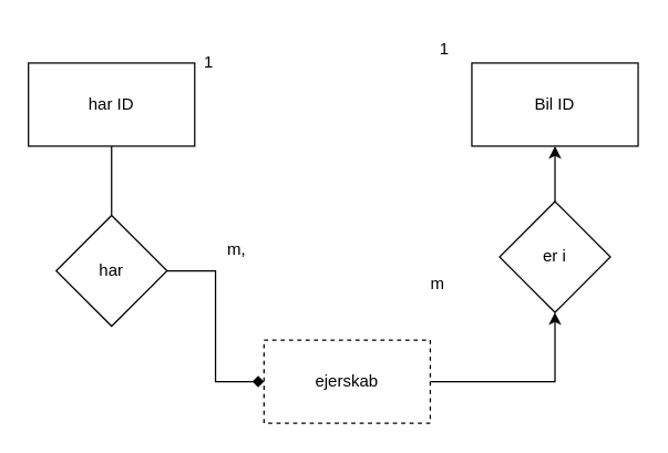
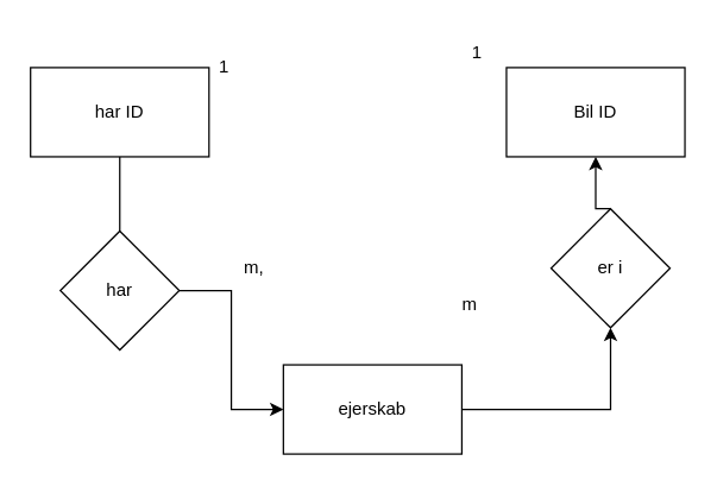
  <mxCell id="0" />
  <mxCell id="1" parent="0" />
  <mxCell id="2" value="har ID" style="rounded=0;whiteSpace=wrap;html=1;" vertex="1" parent="1"><mxGeometry x="20" y="45" width="120" height="60" as="geometry" /></mxCell>
  <mxCell id="3" value="Bil ID" style="rounded=0;whiteSpace=wrap;html=1;" vertex="1" parent="1"><mxGeometry x="340" y="45" width="120" height="60" as="geometry" /></mxCell>
- <mxCell id="4" style="edgeStyle=orthogonalEdgeStyle;rounded=0;orthogonalLoop=1;jettySize=auto;html=1;exitX=1;exitY=0.5;exitDx=0;exitDy=0;entryX=0;entryY=0.5;entryDx=0;entryDy=0;endArrow=diamond;" edge="1" parent="1" source="5" target="9"><mxGeometry relative="1" as="geometry" /></mxCell>
+ <mxCell id="4" style="edgeStyle=orthogonalEdgeStyle;rounded=0;orthogonalLoop=1;jettySize=auto;html=1;exitX=1;exitY=0.5;exitDx=0;exitDy=0;entryX=0;entryY=0.5;entryDx=0;entryDy=0;" edge="1" parent="1" source="5" target="9"><mxGeometry relative="1" as="geometry" /></mxCell>
  <mxCell id="5" value="har" style="rhombus;whiteSpace=wrap;html=1;" vertex="1" parent="1"><mxGeometry x="40" y="155" width="80" height="80" as="geometry" /></mxCell>
  <mxCell id="6" style="edgeStyle=orthogonalEdgeStyle;rounded=0;orthogonalLoop=1;jettySize=auto;html=1;exitX=0.5;exitY=0;exitDx=0;exitDy=0;entryX=0.5;entryY=1;entryDx=0;entryDy=0;" edge="1" parent="1" source="7" target="3"><mxGeometry relative="1" as="geometry" /></mxCell>
- <mxCell id="7" value="er i" style="rhombus;whiteSpace=wrap;html=1;" vertex="1" parent="1"><mxGeometry x="360" y="145" width="80" height="80" as="geometry" /></mxCell>
+ <mxCell id="7" value="er i" style="rhombus;whiteSpace=wrap;html=1;" vertex="1" parent="1"><mxGeometry x="370" y="140" width="80" height="80" as="geometry" /></mxCell>
  <mxCell id="8" style="edgeStyle=orthogonalEdgeStyle;rounded=0;orthogonalLoop=1;jettySize=auto;html=1;exitX=1;exitY=0.5;exitDx=0;exitDy=0;entryX=0.5;entryY=1;entryDx=0;entryDy=0;" edge="1" parent="1" source="9" target="7"><mxGeometry relative="1" as="geometry" /></mxCell>
- <mxCell id="9" value="ejerskab" style="rounded=0;whiteSpace=wrap;html=1;dashed=1;" vertex="1" parent="1"><mxGeometry x="190" y="245" width="120" height="60" as="geometry" /></mxCell>
+ <mxCell id="9" value="ejerskab" style="rounded=0;whiteSpace=wrap;html=1;" vertex="1" parent="1"><mxGeometry x="190" y="245" width="120" height="60" as="geometry" /></mxCell>
  <mxCell id="10" value="" style="endArrow=none;html=1;rounded=0;entryX=0.5;entryY=1;entryDx=0;entryDy=0;" edge="1" parent="1" target="2"><mxGeometry width="50" height="50" relative="1" as="geometry"><mxPoint x="80" y="155" as="sourcePoint" /><mxPoint x="130" y="105" as="targetPoint" /></mxGeometry></mxCell>
  <mxCell id="11" value="1" style="text;html=1;align=center;verticalAlign=middle;resizable=0;points=[];autosize=1;strokeColor=none;fillColor=none;" vertex="1" parent="1"><mxGeometry x="135" y="30" width="30" height="30" as="geometry" /></mxCell>
  <mxCell id="12" value="1" style="text;html=1;align=center;verticalAlign=middle;resizable=0;points=[];autosize=1;strokeColor=none;fillColor=none;" vertex="1" parent="1"><mxGeometry x="305" y="20" width="30" height="30" as="geometry" /></mxCell>
  <mxCell id="13" value="m," style="text;html=1;align=center;verticalAlign=middle;resizable=0;points=[];autosize=1;strokeColor=none;fillColor=none;" vertex="1" parent="1"><mxGeometry x="150" y="165" width="40" height="30" as="geometry" /></mxCell>
  <mxCell id="14" value="m" style="text;html=1;align=center;verticalAlign=middle;resizable=0;points=[];autosize=1;strokeColor=none;fillColor=none;" vertex="1" parent="1"><mxGeometry x="300" y="190" width="30" height="30" as="geometry" /></mxCell>
